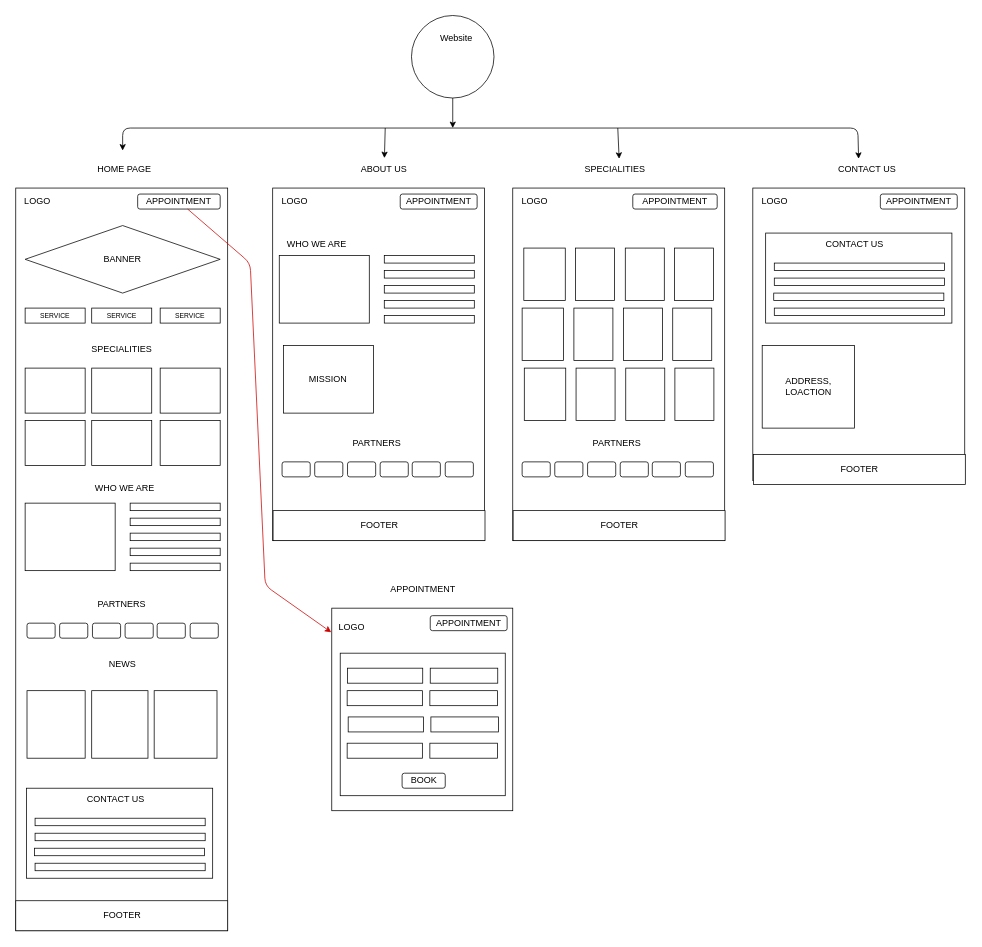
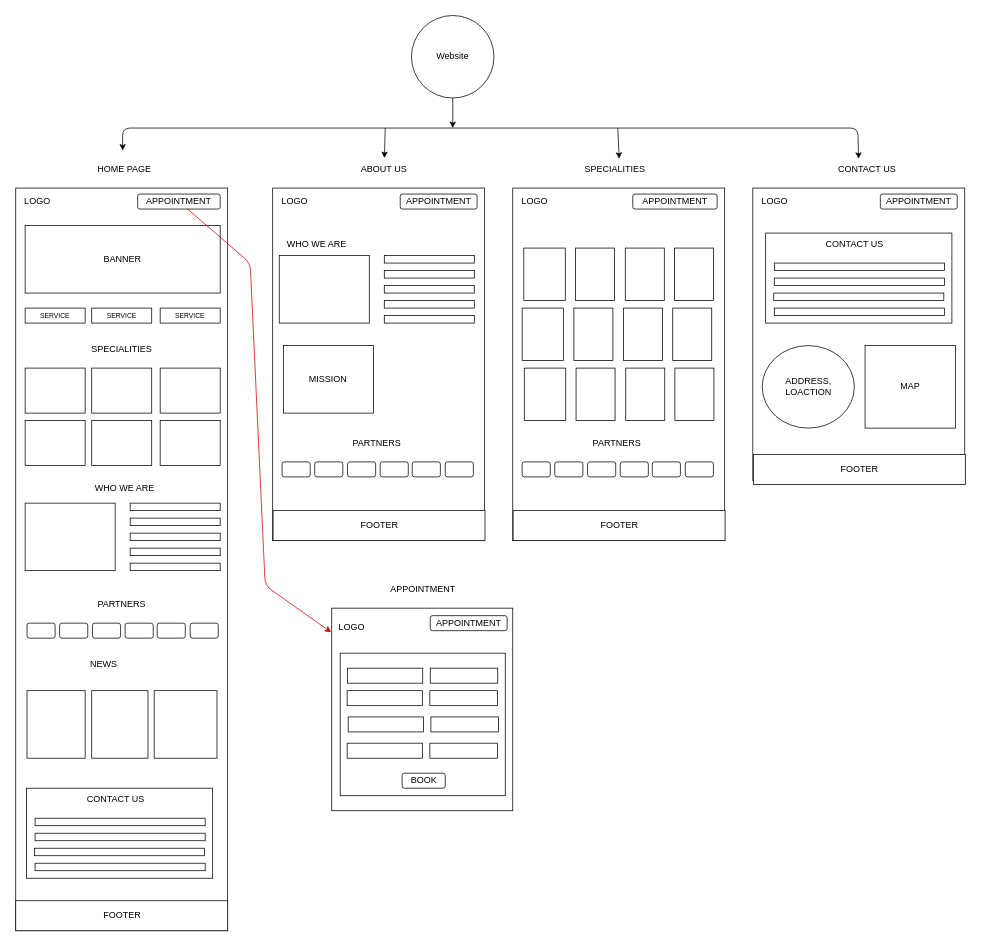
  <mxCell id="0" />
  <mxCell id="1" parent="0" />
  <mxCell id="2" value="" style="ellipse;whiteSpace=wrap;html=1;aspect=fixed;" vertex="1" parent="1"><mxGeometry x="548" y="20" width="110" height="110" as="geometry" /></mxCell>
- <mxCell id="3" value="Website" style="text;html=1;align=center;verticalAlign=middle;whiteSpace=wrap;rounded=0;" vertex="1" parent="1"><mxGeometry x="578" y="35" width="60" height="30" as="geometry" /></mxCell>
+ <mxCell id="3" value="Website" style="text;html=1;align=center;verticalAlign=middle;whiteSpace=wrap;rounded=0;" vertex="1" parent="1"><mxGeometry x="573" y="60" width="60" height="30" as="geometry" /></mxCell>
  <mxCell id="4" value="" style="endArrow=classic;html=1;exitX=0.5;exitY=1;exitDx=0;exitDy=0;" edge="1" parent="1" source="2"><mxGeometry width="50" height="50" relative="1" as="geometry"><mxPoint x="723" y="340" as="sourcePoint" /><mxPoint x="603" y="170" as="targetPoint" /></mxGeometry></mxCell>
  <mxCell id="5" value="" style="endArrow=classic;startArrow=classic;html=1;entryX=0.393;entryY=0.033;entryDx=0;entryDy=0;entryPerimeter=0;" edge="1" parent="1" target="94"><mxGeometry width="50" height="50" relative="1" as="geometry"><mxPoint x="163" y="200" as="sourcePoint" /><mxPoint x="1173" y="170" as="targetPoint" /><Array as="points"><mxPoint x="163" y="170" /><mxPoint x="1143" y="170" /></Array></mxGeometry></mxCell>
  <mxCell id="6" value="" style="rounded=0;whiteSpace=wrap;html=1;" vertex="1" parent="1"><mxGeometry x="20.5" y="250" width="282.5" height="990" as="geometry" /></mxCell>
  <mxCell id="7" value="HOME PAGE" style="text;html=1;align=center;verticalAlign=middle;whiteSpace=wrap;rounded=0;" vertex="1" parent="1"><mxGeometry x="113" y="210" width="105" height="30" as="geometry" /></mxCell>
- <mxCell id="8" value="BANNER" style="rhombus;whiteSpace=wrap;html=1;" vertex="1" parent="1"><mxGeometry x="33" y="300" width="260" height="90" as="geometry" /></mxCell>
+ <mxCell id="8" value="BANNER" style="rounded=0;whiteSpace=wrap;html=1;" vertex="1" parent="1"><mxGeometry x="33" y="300" width="260" height="90" as="geometry" /></mxCell>
  <mxCell id="9" value="LOGO" style="text;html=1;align=center;verticalAlign=middle;whiteSpace=wrap;rounded=0;" vertex="1" parent="1"><mxGeometry x="33" y="263" width="32.5" height="10" as="geometry" /></mxCell>
  <mxCell id="10" value="APPOINTMENT" style="rounded=1;whiteSpace=wrap;html=1;" vertex="1" parent="1"><mxGeometry x="183" y="258" width="110" height="20" as="geometry" /></mxCell>
  <mxCell id="11" value="&lt;font style=&quot;font-size: 9px;&quot;&gt;SERVICE&lt;/font&gt;" style="rounded=0;whiteSpace=wrap;html=1;" vertex="1" parent="1"><mxGeometry x="33" y="410" width="80" height="20" as="geometry" /></mxCell>
  <mxCell id="12" value="&lt;span style=&quot;color: rgb(0, 0, 0); font-size: 9px;&quot;&gt;SERVICE&lt;/span&gt;" style="rounded=0;whiteSpace=wrap;html=1;" vertex="1" parent="1"><mxGeometry x="121.75" y="410" width="80" height="20" as="geometry" /></mxCell>
  <mxCell id="13" value="&lt;span style=&quot;color: rgb(0, 0, 0); font-size: 9px;&quot;&gt;SERVICE&lt;/span&gt;" style="rounded=0;whiteSpace=wrap;html=1;" vertex="1" parent="1"><mxGeometry x="213" y="410" width="80" height="20" as="geometry" /></mxCell>
  <mxCell id="14" value="SPECIALITIES" style="text;html=1;align=center;verticalAlign=middle;whiteSpace=wrap;rounded=0;" vertex="1" parent="1"><mxGeometry x="131.75" y="450" width="60" height="30" as="geometry" /></mxCell>
  <mxCell id="15" value="" style="rounded=0;whiteSpace=wrap;html=1;" vertex="1" parent="1"><mxGeometry x="33" y="490" width="80" height="60" as="geometry" /></mxCell>
  <mxCell id="16" value="" style="rounded=0;whiteSpace=wrap;html=1;" vertex="1" parent="1"><mxGeometry x="121.75" y="490" width="80" height="60" as="geometry" /></mxCell>
  <mxCell id="17" value="" style="rounded=0;whiteSpace=wrap;html=1;" vertex="1" parent="1"><mxGeometry x="213" y="490" width="80" height="60" as="geometry" /></mxCell>
  <mxCell id="18" value="" style="rounded=0;whiteSpace=wrap;html=1;" vertex="1" parent="1"><mxGeometry x="33" y="560" width="80" height="60" as="geometry" /></mxCell>
  <mxCell id="19" value="" style="rounded=0;whiteSpace=wrap;html=1;" vertex="1" parent="1"><mxGeometry x="121.75" y="560" width="80" height="60" as="geometry" /></mxCell>
  <mxCell id="20" value="" style="rounded=0;whiteSpace=wrap;html=1;" vertex="1" parent="1"><mxGeometry x="213" y="560" width="80" height="60" as="geometry" /></mxCell>
  <mxCell id="21" value="" style="rounded=0;whiteSpace=wrap;html=1;" vertex="1" parent="1"><mxGeometry x="33" y="670" width="120" height="90" as="geometry" /></mxCell>
  <mxCell id="22" value="" style="rounded=0;whiteSpace=wrap;html=1;" vertex="1" parent="1"><mxGeometry x="173" y="670" width="120" height="10" as="geometry" /></mxCell>
  <mxCell id="23" value="" style="rounded=0;whiteSpace=wrap;html=1;" vertex="1" parent="1"><mxGeometry x="173" y="690" width="120" height="10" as="geometry" /></mxCell>
  <mxCell id="24" value="" style="rounded=0;whiteSpace=wrap;html=1;" vertex="1" parent="1"><mxGeometry x="173" y="710" width="120" height="10" as="geometry" /></mxCell>
  <mxCell id="25" value="" style="rounded=0;whiteSpace=wrap;html=1;" vertex="1" parent="1"><mxGeometry x="173" y="730" width="120" height="10" as="geometry" /></mxCell>
  <mxCell id="26" value="" style="rounded=0;whiteSpace=wrap;html=1;" vertex="1" parent="1"><mxGeometry x="173" y="750" width="120" height="10" as="geometry" /></mxCell>
  <mxCell id="27" value="" style="rounded=1;whiteSpace=wrap;html=1;" vertex="1" parent="1"><mxGeometry x="35.5" y="830" width="37.5" height="20" as="geometry" /></mxCell>
  <mxCell id="28" value="WHO WE ARE" style="text;html=1;align=center;verticalAlign=middle;whiteSpace=wrap;rounded=0;" vertex="1" parent="1"><mxGeometry x="115.5" y="635" width="100" height="30" as="geometry" /></mxCell>
  <mxCell id="29" value="PARTNERS" style="text;html=1;align=center;verticalAlign=middle;whiteSpace=wrap;rounded=0;" vertex="1" parent="1"><mxGeometry x="111.75" y="790" width="100" height="30" as="geometry" /></mxCell>
  <mxCell id="30" value="" style="rounded=1;whiteSpace=wrap;html=1;" vertex="1" parent="1"><mxGeometry x="79" y="830" width="37.5" height="20" as="geometry" /></mxCell>
  <mxCell id="31" value="" style="rounded=1;whiteSpace=wrap;html=1;" vertex="1" parent="1"><mxGeometry x="122.75" y="830" width="37.5" height="20" as="geometry" /></mxCell>
  <mxCell id="32" value="" style="rounded=1;whiteSpace=wrap;html=1;" vertex="1" parent="1"><mxGeometry x="166.25" y="830" width="37.5" height="20" as="geometry" /></mxCell>
  <mxCell id="33" value="" style="rounded=1;whiteSpace=wrap;html=1;" vertex="1" parent="1"><mxGeometry x="209" y="830" width="37.5" height="20" as="geometry" /></mxCell>
  <mxCell id="34" value="" style="rounded=1;whiteSpace=wrap;html=1;" vertex="1" parent="1"><mxGeometry x="253" y="830" width="37.5" height="20" as="geometry" /></mxCell>
- <mxCell id="35" value="NEWS" style="text;html=1;align=center;verticalAlign=middle;whiteSpace=wrap;rounded=0;" vertex="1" parent="1"><mxGeometry x="113" y="870" width="100" height="30" as="geometry" /></mxCell>
+ <mxCell id="35" value="NEWS" style="text;html=1;align=center;verticalAlign=middle;whiteSpace=wrap;rounded=0;" vertex="1" parent="1"><mxGeometry x="88" y="870" width="100" height="30" as="geometry" /></mxCell>
  <mxCell id="36" value="" style="rounded=0;whiteSpace=wrap;html=1;" vertex="1" parent="1"><mxGeometry x="35.5" y="920" width="77.5" height="90" as="geometry" /></mxCell>
  <mxCell id="37" value="" style="rounded=0;whiteSpace=wrap;html=1;" vertex="1" parent="1"><mxGeometry x="121.75" y="920" width="75" height="90" as="geometry" /></mxCell>
  <mxCell id="38" value="" style="rounded=0;whiteSpace=wrap;html=1;" vertex="1" parent="1"><mxGeometry x="205" y="920" width="83.75" height="90" as="geometry" /></mxCell>
  <mxCell id="39" value="" style="rounded=0;whiteSpace=wrap;html=1;" vertex="1" parent="1"><mxGeometry x="34.75" y="1050" width="248.25" height="120" as="geometry" /></mxCell>
  <mxCell id="40" value="CONTACT US" style="text;html=1;align=center;verticalAlign=middle;whiteSpace=wrap;rounded=0;" vertex="1" parent="1"><mxGeometry x="103.75" y="1050" width="100" height="30" as="geometry" /></mxCell>
  <mxCell id="41" value="" style="rounded=0;whiteSpace=wrap;html=1;" vertex="1" parent="1"><mxGeometry x="46.25" y="1090" width="226.75" height="10" as="geometry" /></mxCell>
  <mxCell id="42" value="" style="rounded=0;whiteSpace=wrap;html=1;" vertex="1" parent="1"><mxGeometry x="46.25" y="1110" width="226.75" height="10" as="geometry" /></mxCell>
  <mxCell id="43" value="" style="rounded=0;whiteSpace=wrap;html=1;" vertex="1" parent="1"><mxGeometry x="45.5" y="1130" width="226.75" height="10" as="geometry" /></mxCell>
  <mxCell id="44" value="" style="rounded=0;whiteSpace=wrap;html=1;" vertex="1" parent="1"><mxGeometry x="46.25" y="1150" width="226.75" height="10" as="geometry" /></mxCell>
  <mxCell id="45" value="FOOTER" style="rounded=0;whiteSpace=wrap;html=1;" vertex="1" parent="1"><mxGeometry x="20.5" y="1200" width="282.5" height="40" as="geometry" /></mxCell>
  <mxCell id="46" value="" style="rounded=0;whiteSpace=wrap;html=1;" vertex="1" parent="1"><mxGeometry x="363" y="250" width="282.5" height="470" as="geometry" /></mxCell>
  <mxCell id="47" value="LOGO" style="text;html=1;align=center;verticalAlign=middle;whiteSpace=wrap;rounded=0;" vertex="1" parent="1"><mxGeometry x="375.5" y="263" width="32.5" height="10" as="geometry" /></mxCell>
  <mxCell id="48" value="&lt;span style=&quot;color: rgb(0, 0, 0);&quot;&gt;APPOINTMENT&lt;/span&gt;" style="rounded=1;whiteSpace=wrap;html=1;" vertex="1" parent="1"><mxGeometry x="533" y="258" width="102.5" height="20" as="geometry" /></mxCell>
  <mxCell id="49" value="" style="rounded=0;whiteSpace=wrap;html=1;" vertex="1" parent="1"><mxGeometry x="371.75" y="340" width="120" height="90" as="geometry" /></mxCell>
  <mxCell id="50" value="" style="rounded=0;whiteSpace=wrap;html=1;" vertex="1" parent="1"><mxGeometry x="511.75" y="340" width="120" height="10" as="geometry" /></mxCell>
  <mxCell id="51" value="" style="rounded=0;whiteSpace=wrap;html=1;" vertex="1" parent="1"><mxGeometry x="511.75" y="360" width="120" height="10" as="geometry" /></mxCell>
  <mxCell id="52" value="" style="rounded=0;whiteSpace=wrap;html=1;" vertex="1" parent="1"><mxGeometry x="511.75" y="380" width="120" height="10" as="geometry" /></mxCell>
  <mxCell id="53" value="" style="rounded=0;whiteSpace=wrap;html=1;" vertex="1" parent="1"><mxGeometry x="511.75" y="400" width="120" height="10" as="geometry" /></mxCell>
  <mxCell id="54" value="" style="rounded=0;whiteSpace=wrap;html=1;" vertex="1" parent="1"><mxGeometry x="511.75" y="420" width="120" height="10" as="geometry" /></mxCell>
  <mxCell id="55" value="" style="rounded=1;whiteSpace=wrap;html=1;" vertex="1" parent="1"><mxGeometry x="375.5" y="615" width="37.5" height="20" as="geometry" /></mxCell>
  <mxCell id="56" value="WHO WE ARE" style="text;html=1;align=center;verticalAlign=middle;whiteSpace=wrap;rounded=0;" vertex="1" parent="1"><mxGeometry x="371.75" y="310" width="100" height="30" as="geometry" /></mxCell>
  <mxCell id="57" value="PARTNERS" style="text;html=1;align=center;verticalAlign=middle;whiteSpace=wrap;rounded=0;" vertex="1" parent="1"><mxGeometry x="451.75" y="575" width="100" height="30" as="geometry" /></mxCell>
  <mxCell id="58" value="" style="rounded=1;whiteSpace=wrap;html=1;" vertex="1" parent="1"><mxGeometry x="419" y="615" width="37.5" height="20" as="geometry" /></mxCell>
  <mxCell id="59" value="" style="rounded=1;whiteSpace=wrap;html=1;" vertex="1" parent="1"><mxGeometry x="462.75" y="615" width="37.5" height="20" as="geometry" /></mxCell>
  <mxCell id="60" value="" style="rounded=1;whiteSpace=wrap;html=1;" vertex="1" parent="1"><mxGeometry x="506.25" y="615" width="37.5" height="20" as="geometry" /></mxCell>
  <mxCell id="61" value="" style="rounded=1;whiteSpace=wrap;html=1;" vertex="1" parent="1"><mxGeometry x="549" y="615" width="37.5" height="20" as="geometry" /></mxCell>
  <mxCell id="62" value="" style="rounded=1;whiteSpace=wrap;html=1;" vertex="1" parent="1"><mxGeometry x="593" y="615" width="37.5" height="20" as="geometry" /></mxCell>
  <mxCell id="63" value="FOOTER" style="rounded=0;whiteSpace=wrap;html=1;" vertex="1" parent="1"><mxGeometry x="363.5" y="680" width="282.5" height="40" as="geometry" /></mxCell>
  <mxCell id="64" value="ABOUT US" style="text;html=1;align=center;verticalAlign=middle;whiteSpace=wrap;rounded=0;" vertex="1" parent="1"><mxGeometry x="459" y="210" width="105" height="30" as="geometry" /></mxCell>
  <mxCell id="65" value="MISSION" style="rounded=0;whiteSpace=wrap;html=1;" vertex="1" parent="1"><mxGeometry x="377.25" y="460" width="120" height="90" as="geometry" /></mxCell>
  <mxCell id="66" value="" style="rounded=0;whiteSpace=wrap;html=1;" vertex="1" parent="1"><mxGeometry x="683" y="250" width="282.5" height="470" as="geometry" /></mxCell>
  <mxCell id="67" value="LOGO" style="text;html=1;align=center;verticalAlign=middle;whiteSpace=wrap;rounded=0;" vertex="1" parent="1"><mxGeometry x="695.5" y="263" width="32.5" height="10" as="geometry" /></mxCell>
  <mxCell id="68" value="&lt;span style=&quot;color: rgb(0, 0, 0);&quot;&gt;APPOINTMENT&lt;/span&gt;" style="rounded=1;whiteSpace=wrap;html=1;" vertex="1" parent="1"><mxGeometry x="843" y="258" width="112.5" height="20" as="geometry" /></mxCell>
  <mxCell id="69" value="" style="rounded=1;whiteSpace=wrap;html=1;" vertex="1" parent="1"><mxGeometry x="695.5" y="615" width="37.5" height="20" as="geometry" /></mxCell>
  <mxCell id="70" value="PARTNERS" style="text;html=1;align=center;verticalAlign=middle;whiteSpace=wrap;rounded=0;" vertex="1" parent="1"><mxGeometry x="771.75" y="575" width="100" height="30" as="geometry" /></mxCell>
  <mxCell id="71" value="" style="rounded=1;whiteSpace=wrap;html=1;" vertex="1" parent="1"><mxGeometry x="739" y="615" width="37.5" height="20" as="geometry" /></mxCell>
  <mxCell id="72" value="" style="rounded=1;whiteSpace=wrap;html=1;" vertex="1" parent="1"><mxGeometry x="782.75" y="615" width="37.5" height="20" as="geometry" /></mxCell>
  <mxCell id="73" value="" style="rounded=1;whiteSpace=wrap;html=1;" vertex="1" parent="1"><mxGeometry x="826.25" y="615" width="37.5" height="20" as="geometry" /></mxCell>
  <mxCell id="74" value="" style="rounded=1;whiteSpace=wrap;html=1;" vertex="1" parent="1"><mxGeometry x="869" y="615" width="37.5" height="20" as="geometry" /></mxCell>
  <mxCell id="75" value="" style="rounded=1;whiteSpace=wrap;html=1;" vertex="1" parent="1"><mxGeometry x="913" y="615" width="37.5" height="20" as="geometry" /></mxCell>
  <mxCell id="76" value="FOOTER" style="rounded=0;whiteSpace=wrap;html=1;" vertex="1" parent="1"><mxGeometry x="683.5" y="680" width="282.5" height="40" as="geometry" /></mxCell>
  <mxCell id="77" value="SPECIALITIES" style="text;html=1;align=center;verticalAlign=middle;whiteSpace=wrap;rounded=0;" vertex="1" parent="1"><mxGeometry x="766.75" y="210" width="105" height="30" as="geometry" /></mxCell>
  <mxCell id="78" value="" style="rounded=0;whiteSpace=wrap;html=1;" vertex="1" parent="1"><mxGeometry x="697.75" y="330" width="55.25" height="70" as="geometry" /></mxCell>
  <mxCell id="79" value="" style="rounded=0;whiteSpace=wrap;html=1;" vertex="1" parent="1"><mxGeometry x="766.75" y="330" width="52" height="70" as="geometry" /></mxCell>
  <mxCell id="80" value="" style="rounded=0;whiteSpace=wrap;html=1;" vertex="1" parent="1"><mxGeometry x="833" y="330" width="52" height="70" as="geometry" /></mxCell>
  <mxCell id="81" value="" style="rounded=0;whiteSpace=wrap;html=1;" vertex="1" parent="1"><mxGeometry x="898.5" y="330" width="52" height="70" as="geometry" /></mxCell>
  <mxCell id="82" value="" style="rounded=0;whiteSpace=wrap;html=1;" vertex="1" parent="1"><mxGeometry x="695.5" y="410" width="55.25" height="70" as="geometry" /></mxCell>
  <mxCell id="83" value="" style="rounded=0;whiteSpace=wrap;html=1;" vertex="1" parent="1"><mxGeometry x="764.5" y="410" width="52" height="70" as="geometry" /></mxCell>
  <mxCell id="84" value="" style="rounded=0;whiteSpace=wrap;html=1;" vertex="1" parent="1"><mxGeometry x="830.75" y="410" width="52" height="70" as="geometry" /></mxCell>
  <mxCell id="85" value="" style="rounded=0;whiteSpace=wrap;html=1;" vertex="1" parent="1"><mxGeometry x="896.25" y="410" width="52" height="70" as="geometry" /></mxCell>
  <mxCell id="86" value="" style="rounded=0;whiteSpace=wrap;html=1;" vertex="1" parent="1"><mxGeometry x="698.38" y="490" width="55.25" height="70" as="geometry" /></mxCell>
  <mxCell id="87" value="" style="rounded=0;whiteSpace=wrap;html=1;" vertex="1" parent="1"><mxGeometry x="767.38" y="490" width="52" height="70" as="geometry" /></mxCell>
  <mxCell id="88" value="" style="rounded=0;whiteSpace=wrap;html=1;" vertex="1" parent="1"><mxGeometry x="833.63" y="490" width="52" height="70" as="geometry" /></mxCell>
  <mxCell id="89" value="" style="rounded=0;whiteSpace=wrap;html=1;" vertex="1" parent="1"><mxGeometry x="899.13" y="490" width="52" height="70" as="geometry" /></mxCell>
  <mxCell id="90" value="" style="rounded=0;whiteSpace=wrap;html=1;" vertex="1" parent="1"><mxGeometry x="1003" y="250" width="282.5" height="390" as="geometry" /></mxCell>
  <mxCell id="91" value="LOGO" style="text;html=1;align=center;verticalAlign=middle;whiteSpace=wrap;rounded=0;" vertex="1" parent="1"><mxGeometry x="1015.5" y="263" width="32.5" height="10" as="geometry" /></mxCell>
  <mxCell id="92" value="&lt;span style=&quot;color: rgb(0, 0, 0);&quot;&gt;APPOINTMENT&lt;/span&gt;" style="rounded=1;whiteSpace=wrap;html=1;" vertex="1" parent="1"><mxGeometry x="1173" y="258" width="102.5" height="20" as="geometry" /></mxCell>
  <mxCell id="93" value="FOOTER" style="rounded=0;whiteSpace=wrap;html=1;" vertex="1" parent="1"><mxGeometry x="1003.76" y="605" width="282.5" height="40" as="geometry" /></mxCell>
  <mxCell id="94" value="CONTACT US" style="text;html=1;align=center;verticalAlign=middle;whiteSpace=wrap;rounded=0;" vertex="1" parent="1"><mxGeometry x="1102.75" y="210" width="105" height="30" as="geometry" /></mxCell>
  <mxCell id="95" value="" style="rounded=0;whiteSpace=wrap;html=1;" vertex="1" parent="1"><mxGeometry x="1020.13" y="310" width="248.25" height="120" as="geometry" /></mxCell>
  <mxCell id="96" value="CONTACT US" style="text;html=1;align=center;verticalAlign=middle;whiteSpace=wrap;rounded=0;" vertex="1" parent="1"><mxGeometry x="1089.13" y="310" width="100" height="30" as="geometry" /></mxCell>
  <mxCell id="97" value="" style="rounded=0;whiteSpace=wrap;html=1;" vertex="1" parent="1"><mxGeometry x="1031.63" y="350" width="226.75" height="10" as="geometry" /></mxCell>
  <mxCell id="98" value="" style="rounded=0;whiteSpace=wrap;html=1;" vertex="1" parent="1"><mxGeometry x="1031.63" y="370" width="226.75" height="10" as="geometry" /></mxCell>
  <mxCell id="99" value="" style="rounded=0;whiteSpace=wrap;html=1;" vertex="1" parent="1"><mxGeometry x="1030.88" y="390" width="226.75" height="10" as="geometry" /></mxCell>
  <mxCell id="100" value="" style="rounded=0;whiteSpace=wrap;html=1;" vertex="1" parent="1"><mxGeometry x="1031.63" y="410" width="226.75" height="10" as="geometry" /></mxCell>
- <mxCell id="101" value="ADDRESS,&lt;div&gt;LOACTION&lt;/div&gt;" style="rounded=0;whiteSpace=wrap;html=1;" vertex="1" parent="1"><mxGeometry x="1015.5" y="460" width="122.87" height="110" as="geometry" /></mxCell>
+ <mxCell id="101" value="ADDRESS,&lt;div&gt;LOACTION&lt;/div&gt;" style="ellipse;whiteSpace=wrap;html=1;" vertex="1" parent="1"><mxGeometry x="1015.5" y="460" width="122.87" height="110" as="geometry" /></mxCell>
+ <mxCell id="102" value="MAP" style="rounded=0;whiteSpace=wrap;html=1;" vertex="1" parent="1"><mxGeometry x="1152.63" y="460" width="120.37" height="110" as="geometry" /></mxCell>
  <mxCell id="103" value="" style="endArrow=classic;html=1;" edge="1" parent="1" target="64"><mxGeometry width="50" height="50" relative="1" as="geometry"><mxPoint x="513" y="170" as="sourcePoint" /><mxPoint x="843" y="290" as="targetPoint" /></mxGeometry></mxCell>
  <mxCell id="104" value="" style="endArrow=classic;html=1;entryX=0.553;entryY=0.033;entryDx=0;entryDy=0;entryPerimeter=0;" edge="1" parent="1" target="77"><mxGeometry width="50" height="50" relative="1" as="geometry"><mxPoint x="823" y="170" as="sourcePoint" /><mxPoint x="522" y="220" as="targetPoint" /></mxGeometry></mxCell>
  <mxCell id="105" value="" style="rounded=0;whiteSpace=wrap;html=1;" vertex="1" parent="1"><mxGeometry x="441.75" y="810" width="241.25" height="270" as="geometry" /></mxCell>
  <mxCell id="106" value="&lt;span style=&quot;color: rgb(0, 0, 0);&quot;&gt;APPOINTMENT&lt;/span&gt;" style="text;html=1;align=center;verticalAlign=middle;whiteSpace=wrap;rounded=0;" vertex="1" parent="1"><mxGeometry x="511.25" y="770" width="105" height="30" as="geometry" /></mxCell>
  <mxCell id="107" value="LOGO" style="text;html=1;align=center;verticalAlign=middle;whiteSpace=wrap;rounded=0;" vertex="1" parent="1"><mxGeometry x="451.75" y="830" width="32.5" height="10" as="geometry" /></mxCell>
  <mxCell id="108" value="&lt;span style=&quot;color: rgb(0, 0, 0);&quot;&gt;APPOINTMENT&lt;/span&gt;" style="rounded=1;whiteSpace=wrap;html=1;" vertex="1" parent="1"><mxGeometry x="573" y="820" width="102.5" height="20" as="geometry" /></mxCell>
  <mxCell id="109" value="" style="rounded=0;whiteSpace=wrap;html=1;" vertex="1" parent="1"><mxGeometry x="453" y="870" width="220" height="190" as="geometry" /></mxCell>
  <mxCell id="110" value="" style="rounded=0;whiteSpace=wrap;html=1;" vertex="1" parent="1"><mxGeometry x="462.75" y="890" width="100.25" height="20" as="geometry" /></mxCell>
  <mxCell id="111" value="" style="rounded=0;whiteSpace=wrap;html=1;" vertex="1" parent="1"><mxGeometry x="573" y="890" width="90" height="20" as="geometry" /></mxCell>
  <mxCell id="112" value="" style="rounded=0;whiteSpace=wrap;html=1;" vertex="1" parent="1"><mxGeometry x="462.25" y="920" width="100.25" height="20" as="geometry" /></mxCell>
  <mxCell id="113" value="" style="rounded=0;whiteSpace=wrap;html=1;" vertex="1" parent="1"><mxGeometry x="572.5" y="920" width="90" height="20" as="geometry" /></mxCell>
  <mxCell id="114" value="" style="rounded=0;whiteSpace=wrap;html=1;" vertex="1" parent="1"><mxGeometry x="463.62" y="955" width="100.25" height="20" as="geometry" /></mxCell>
  <mxCell id="115" value="" style="rounded=0;whiteSpace=wrap;html=1;" vertex="1" parent="1"><mxGeometry x="573.87" y="955" width="90" height="20" as="geometry" /></mxCell>
  <mxCell id="116" value="" style="rounded=0;whiteSpace=wrap;html=1;" vertex="1" parent="1"><mxGeometry x="462.25" y="990" width="100.25" height="20" as="geometry" /></mxCell>
  <mxCell id="117" value="" style="rounded=0;whiteSpace=wrap;html=1;" vertex="1" parent="1"><mxGeometry x="572.5" y="990" width="90" height="20" as="geometry" /></mxCell>
  <mxCell id="118" value="BOOK" style="rounded=1;whiteSpace=wrap;html=1;" vertex="1" parent="1"><mxGeometry x="535.5" y="1030" width="57.5" height="20" as="geometry" /></mxCell>
  <mxCell id="119" value="" style="endArrow=classic;html=1;entryX=-0.003;entryY=0.119;entryDx=0;entryDy=0;entryPerimeter=0;strokeColor=#CC0000;" edge="1" parent="1" source="10" target="105"><mxGeometry width="50" height="50" relative="1" as="geometry"><mxPoint x="653" y="560" as="sourcePoint" /><mxPoint x="703" y="510" as="targetPoint" /><Array as="points"><mxPoint x="333" y="350" /><mxPoint x="353" y="780" /></Array></mxGeometry></mxCell>
